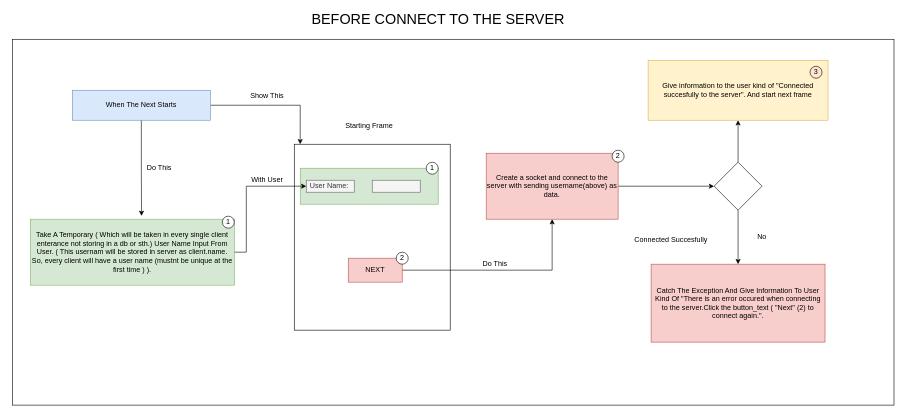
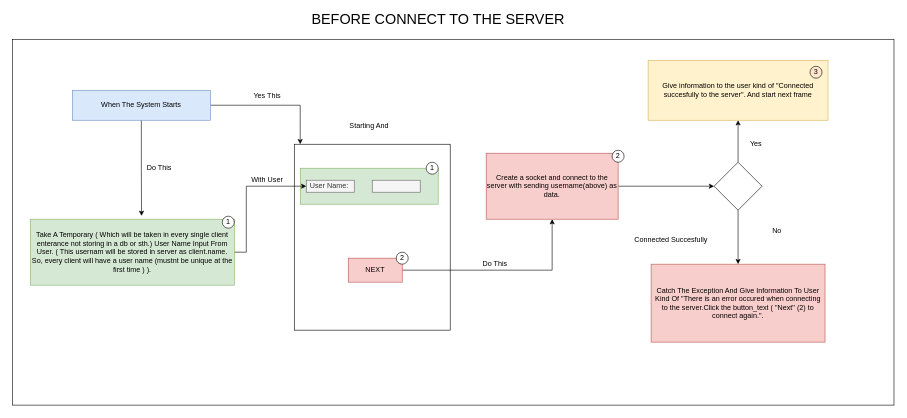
  <mxCell id="0" />
  <mxCell id="1" parent="0" />
  <mxCell id="2" value="" style="rounded=0;whiteSpace=wrap;html=1;fillColor=#FFFFFF;" vertex="1" parent="1"><mxGeometry x="20" y="65" width="1470" height="610" as="geometry" /></mxCell>
  <mxCell id="3" value="" style="rounded=0;whiteSpace=wrap;html=1;" vertex="1" parent="1"><mxGeometry x="490" y="240" width="260" height="310" as="geometry" /></mxCell>
  <mxCell id="4" value="" style="rounded=0;whiteSpace=wrap;html=1;fillColor=#d5e8d4;strokeColor=#82b366;" vertex="1" parent="1"><mxGeometry x="500" y="280" width="230" height="60" as="geometry" /></mxCell>
  <mxCell id="5" style="edgeStyle=orthogonalEdgeStyle;rounded=0;orthogonalLoop=1;jettySize=auto;html=1;entryX=0.545;entryY=-0.05;entryDx=0;entryDy=0;entryPerimeter=0;" edge="1" parent="1" source="7" target="10"><mxGeometry relative="1" as="geometry" /></mxCell>
  <mxCell id="6" style="edgeStyle=orthogonalEdgeStyle;rounded=0;orthogonalLoop=1;jettySize=auto;html=1;entryX=0.038;entryY=0;entryDx=0;entryDy=0;entryPerimeter=0;" edge="1" parent="1" source="7" target="3"><mxGeometry relative="1" as="geometry"><mxPoint x="520" y="175" as="targetPoint" /></mxGeometry></mxCell>
- <mxCell id="7" value="When The Next Starts" style="text;html=1;strokeColor=#6c8ebf;fillColor=#dae8fc;align=center;verticalAlign=middle;whiteSpace=wrap;rounded=0;" vertex="1" parent="1"><mxGeometry x="120" y="150" width="230" height="50" as="geometry" /></mxCell>
+ <mxCell id="7" value="When The System Starts" style="text;html=1;strokeColor=#6c8ebf;fillColor=#dae8fc;align=center;verticalAlign=middle;whiteSpace=wrap;rounded=0;" vertex="1" parent="1"><mxGeometry x="120" y="150" width="230" height="50" as="geometry" /></mxCell>
  <mxCell id="8" value="Do This" style="text;html=1;strokeColor=none;fillColor=none;align=center;verticalAlign=middle;whiteSpace=wrap;rounded=0;" vertex="1" parent="1"><mxGeometry x="220" y="270" width="90" height="20" as="geometry" /></mxCell>
  <mxCell id="9" style="edgeStyle=orthogonalEdgeStyle;rounded=0;orthogonalLoop=1;jettySize=auto;html=1;" edge="1" parent="1" source="10" target="11"><mxGeometry relative="1" as="geometry"><Array as="points"><mxPoint x="410" y="420" /><mxPoint x="410" y="310" /></Array></mxGeometry></mxCell>
  <mxCell id="10" value="Take A Temporary ( Which will be taken in every single client enterance not storing in a db or sth.) User Name Input From User. ( This usernam will be stored in server as client.name. So, every client will have a user name (mustnt be unique at the first time ) )." style="text;html=1;strokeColor=#82b366;fillColor=#d5e8d4;align=center;verticalAlign=middle;whiteSpace=wrap;rounded=0;" vertex="1" parent="1"><mxGeometry x="50" y="365" width="340" height="110" as="geometry" /></mxCell>
  <mxCell id="11" value="User Name:&amp;nbsp;" style="text;html=1;strokeColor=#666666;fillColor=#f5f5f5;align=center;verticalAlign=middle;whiteSpace=wrap;rounded=0;fontColor=#333333;" vertex="1" parent="1"><mxGeometry x="510" y="300" width="80" height="20" as="geometry" /></mxCell>
  <mxCell id="12" value="" style="text;html=1;strokeColor=#666666;fillColor=#f5f5f5;align=center;verticalAlign=middle;whiteSpace=wrap;rounded=0;fontColor=#333333;" vertex="1" parent="1"><mxGeometry x="620" y="300" width="80" height="20" as="geometry" /></mxCell>
  <mxCell id="13" style="edgeStyle=orthogonalEdgeStyle;rounded=0;orthogonalLoop=1;jettySize=auto;html=1;" edge="1" parent="1" source="14" target="22"><mxGeometry relative="1" as="geometry"><mxPoint x="790" y="310" as="targetPoint" /><Array as="points"><mxPoint x="920" y="450" /></Array></mxGeometry></mxCell>
  <mxCell id="14" value="NEXT" style="text;html=1;strokeColor=#b85450;fillColor=#f8cecc;align=center;verticalAlign=middle;whiteSpace=wrap;rounded=0;" vertex="1" parent="1"><mxGeometry x="580" y="430" width="90" height="40" as="geometry" /></mxCell>
  <mxCell id="15" value="With User" style="text;html=1;strokeColor=none;fillColor=none;align=center;verticalAlign=middle;whiteSpace=wrap;rounded=0;" vertex="1" parent="1"><mxGeometry x="400" y="290" width="90" height="20" as="geometry" /></mxCell>
- <mxCell id="16" value="Starting Frame" style="text;html=1;strokeColor=none;fillColor=none;align=center;verticalAlign=middle;whiteSpace=wrap;rounded=0;" vertex="1" parent="1"><mxGeometry x="560" y="200" width="110" height="20" as="geometry" /></mxCell>
+ <mxCell id="16" value="Starting And" style="text;html=1;strokeColor=none;fillColor=none;align=center;verticalAlign=middle;whiteSpace=wrap;rounded=0;" vertex="1" parent="1"><mxGeometry x="560" y="200" width="110" height="20" as="geometry" /></mxCell>
  <mxCell id="17" value="1" style="ellipse;whiteSpace=wrap;html=1;" vertex="1" parent="1"><mxGeometry x="710" y="270" width="20" height="20" as="geometry" /></mxCell>
  <mxCell id="18" value="1" style="ellipse;whiteSpace=wrap;html=1;" vertex="1" parent="1"><mxGeometry x="370" y="360" width="20" height="20" as="geometry" /></mxCell>
  <mxCell id="19" value="2" style="ellipse;whiteSpace=wrap;html=1;" vertex="1" parent="1"><mxGeometry x="660" y="420" width="20" height="20" as="geometry" /></mxCell>
- <mxCell id="20" value="Show This" style="text;html=1;strokeColor=none;fillColor=none;align=center;verticalAlign=middle;whiteSpace=wrap;rounded=0;" vertex="1" parent="1"><mxGeometry x="390" y="150" width="110" height="20" as="geometry" /></mxCell>
+ <mxCell id="20" value="Yes This" style="text;html=1;strokeColor=none;fillColor=none;align=center;verticalAlign=middle;whiteSpace=wrap;rounded=0;" vertex="1" parent="1"><mxGeometry x="390" y="150" width="110" height="20" as="geometry" /></mxCell>
  <mxCell id="21" style="edgeStyle=orthogonalEdgeStyle;rounded=0;orthogonalLoop=1;jettySize=auto;html=1;entryX=0;entryY=0.5;entryDx=0;entryDy=0;fontSize=24;" edge="1" parent="1" source="22" target="28"><mxGeometry relative="1" as="geometry" /></mxCell>
  <mxCell id="22" value="Create a socket and connect to the server with sending username(above) as data." style="text;html=1;strokeColor=#b85450;fillColor=#f8cecc;align=center;verticalAlign=middle;whiteSpace=wrap;rounded=0;" vertex="1" parent="1"><mxGeometry x="810" y="255" width="220" height="110" as="geometry" /></mxCell>
  <mxCell id="23" value="2" style="ellipse;whiteSpace=wrap;html=1;" vertex="1" parent="1"><mxGeometry x="1020" y="250" width="20" height="20" as="geometry" /></mxCell>
  <mxCell id="24" value="Do This" style="text;html=1;strokeColor=none;fillColor=none;align=center;verticalAlign=middle;whiteSpace=wrap;rounded=0;" vertex="1" parent="1"><mxGeometry x="780" y="430" width="90" height="20" as="geometry" /></mxCell>
  <mxCell id="25" value="BEFORE CONNECT TO THE SERVER" style="text;html=1;strokeColor=none;fillColor=none;align=center;verticalAlign=middle;whiteSpace=wrap;rounded=0;fontSize=24;" vertex="1" parent="1"><mxGeometry x="500" y="20" width="460" height="23" as="geometry" /></mxCell>
  <mxCell id="26" style="edgeStyle=orthogonalEdgeStyle;rounded=0;orthogonalLoop=1;jettySize=auto;html=1;fontSize=12;" edge="1" parent="1" source="28" target="30"><mxGeometry relative="1" as="geometry" /></mxCell>
  <mxCell id="27" style="edgeStyle=orthogonalEdgeStyle;rounded=0;orthogonalLoop=1;jettySize=auto;html=1;fontSize=12;" edge="1" parent="1" source="28" target="32"><mxGeometry relative="1" as="geometry" /></mxCell>
  <mxCell id="28" value="" style="rhombus;whiteSpace=wrap;html=1;fillColor=#FFFFFF;fontSize=24;" vertex="1" parent="1"><mxGeometry x="1190" y="270" width="80" height="80" as="geometry" /></mxCell>
  <mxCell id="29" value="Connected Succesfully&amp;nbsp;" style="text;html=1;strokeColor=none;fillColor=none;align=center;verticalAlign=middle;whiteSpace=wrap;rounded=0;fontSize=12;" vertex="1" parent="1"><mxGeometry x="1050" y="390" width="140" height="20" as="geometry" /></mxCell>
  <mxCell id="30" value="Catch The Exception And Give Information To User Kind Of &quot;There is an error occured when connecting to the server.Click the button_text ( &quot;Next&quot; (2) to connect again.&quot;." style="text;html=1;strokeColor=#b85450;fillColor=#f8cecc;align=center;verticalAlign=middle;whiteSpace=wrap;rounded=0;fontSize=12;" vertex="1" parent="1"><mxGeometry x="1085" y="440" width="290" height="130" as="geometry" /></mxCell>
- <mxCell id="31" value="No" style="text;html=1;strokeColor=none;fillColor=none;align=center;verticalAlign=middle;whiteSpace=wrap;rounded=0;fontSize=12;" vertex="1" parent="1"><mxGeometry x="1230" y="385" width="80" height="20" as="geometry" /></mxCell>
+ <mxCell id="31" value="No" style="text;html=1;strokeColor=none;fillColor=none;align=center;verticalAlign=middle;whiteSpace=wrap;rounded=0;fontSize=12;" vertex="1" parent="1"><mxGeometry x="1255" y="375" width="80" height="20" as="geometry" /></mxCell>
  <mxCell id="32" value="Give information to the user kind of &quot;Connected succesfully to the server&quot;. And start next frame" style="text;html=1;strokeColor=#d6b656;fillColor=#fff2cc;align=center;verticalAlign=middle;whiteSpace=wrap;rounded=0;fontSize=12;" vertex="1" parent="1"><mxGeometry x="1080" y="100" width="300" height="100" as="geometry" /></mxCell>
  <mxCell id="33" value="3" style="ellipse;whiteSpace=wrap;html=1;fillColor=#ffe6cc;" vertex="1" parent="1"><mxGeometry x="1350" y="110" width="20" height="20" as="geometry" /></mxCell>
+ <mxCell id="34" value="Yes" style="text;html=1;strokeColor=none;fillColor=none;align=center;verticalAlign=middle;whiteSpace=wrap;rounded=0;fontSize=12;" vertex="1" parent="1"><mxGeometry x="1220" y="230" width="80" height="20" as="geometry" /></mxCell>
